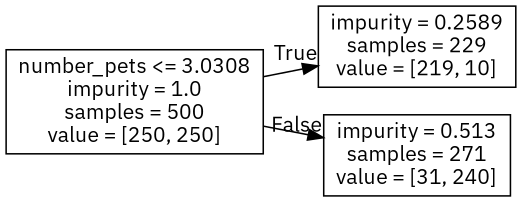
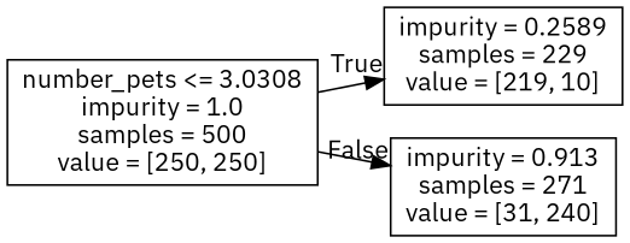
  digraph {
    rankdir=LR
    fontname="IBM Plex Sans"
    node [shape=box fontname="IBM Plex Sans"]
    edge [labeldistance=2.5 fontname="IBM Plex Sans"]
    n1 [label="number_pets <= 3.0308\nimpurity = 1.0\nsamples = 500\nvalue = [250, 250]"]
    n2 [label="impurity = 0.2589\nsamples = 229\nvalue = [219, 10]"]
-   n3 [label="impurity = 0.513\nsamples = 271\nvalue = [31, 240]"]
+   n3 [label="impurity = 0.913\nsamples = 271\nvalue = [31, 240]"]
    n1 -> n2 [headlabel=True labelangle=45]
    n1 -> n3 [headlabel=False labelangle=-45]
  }
